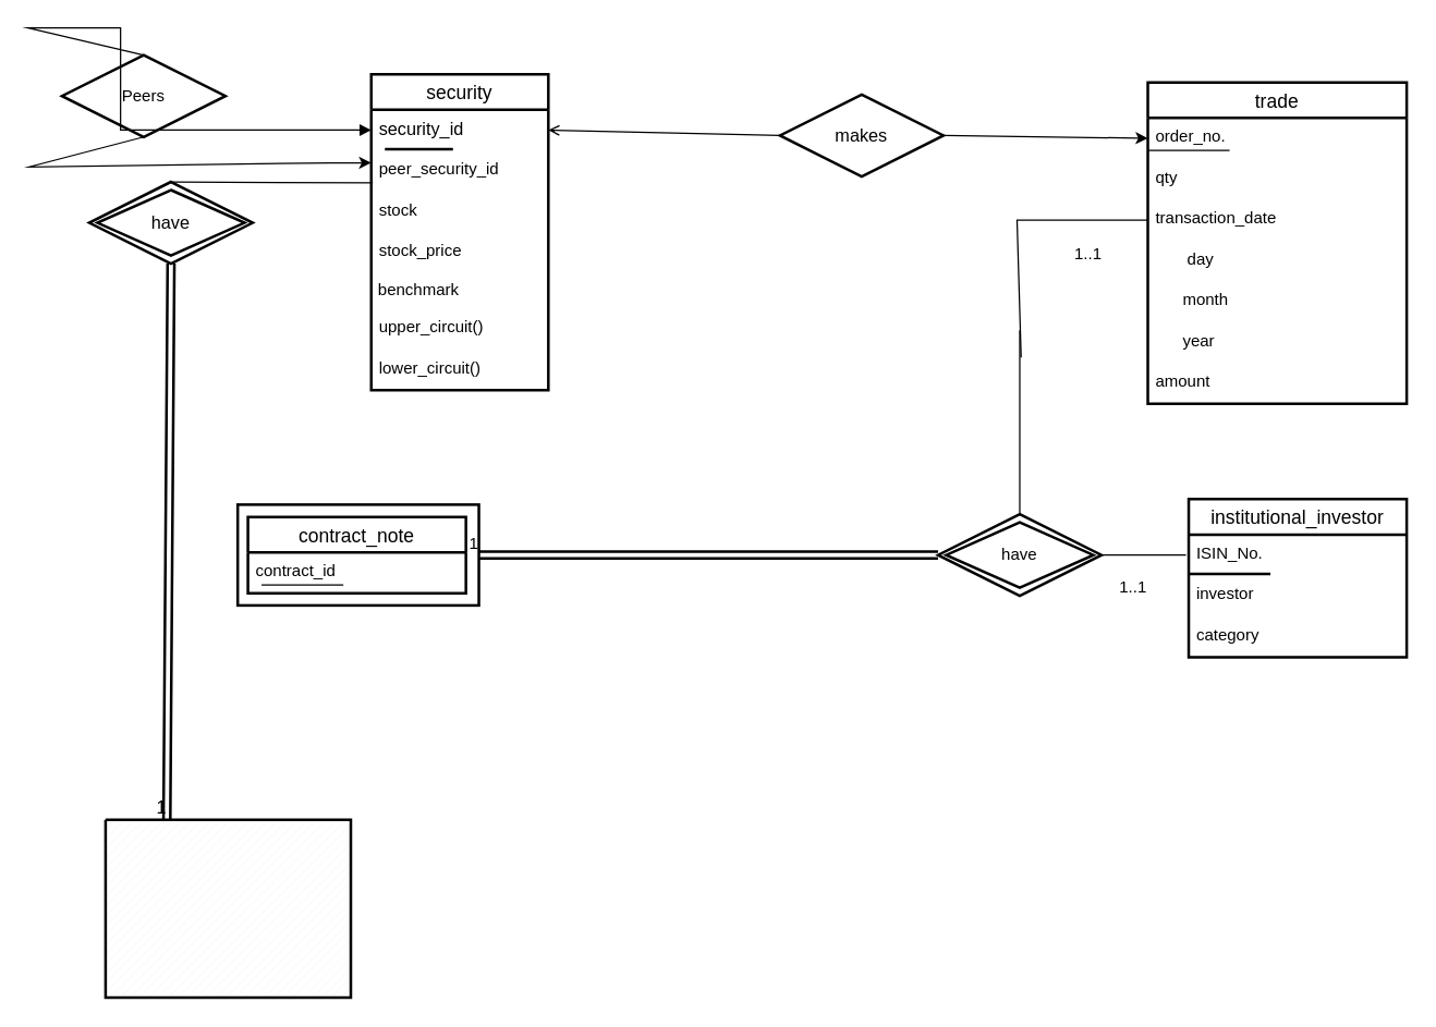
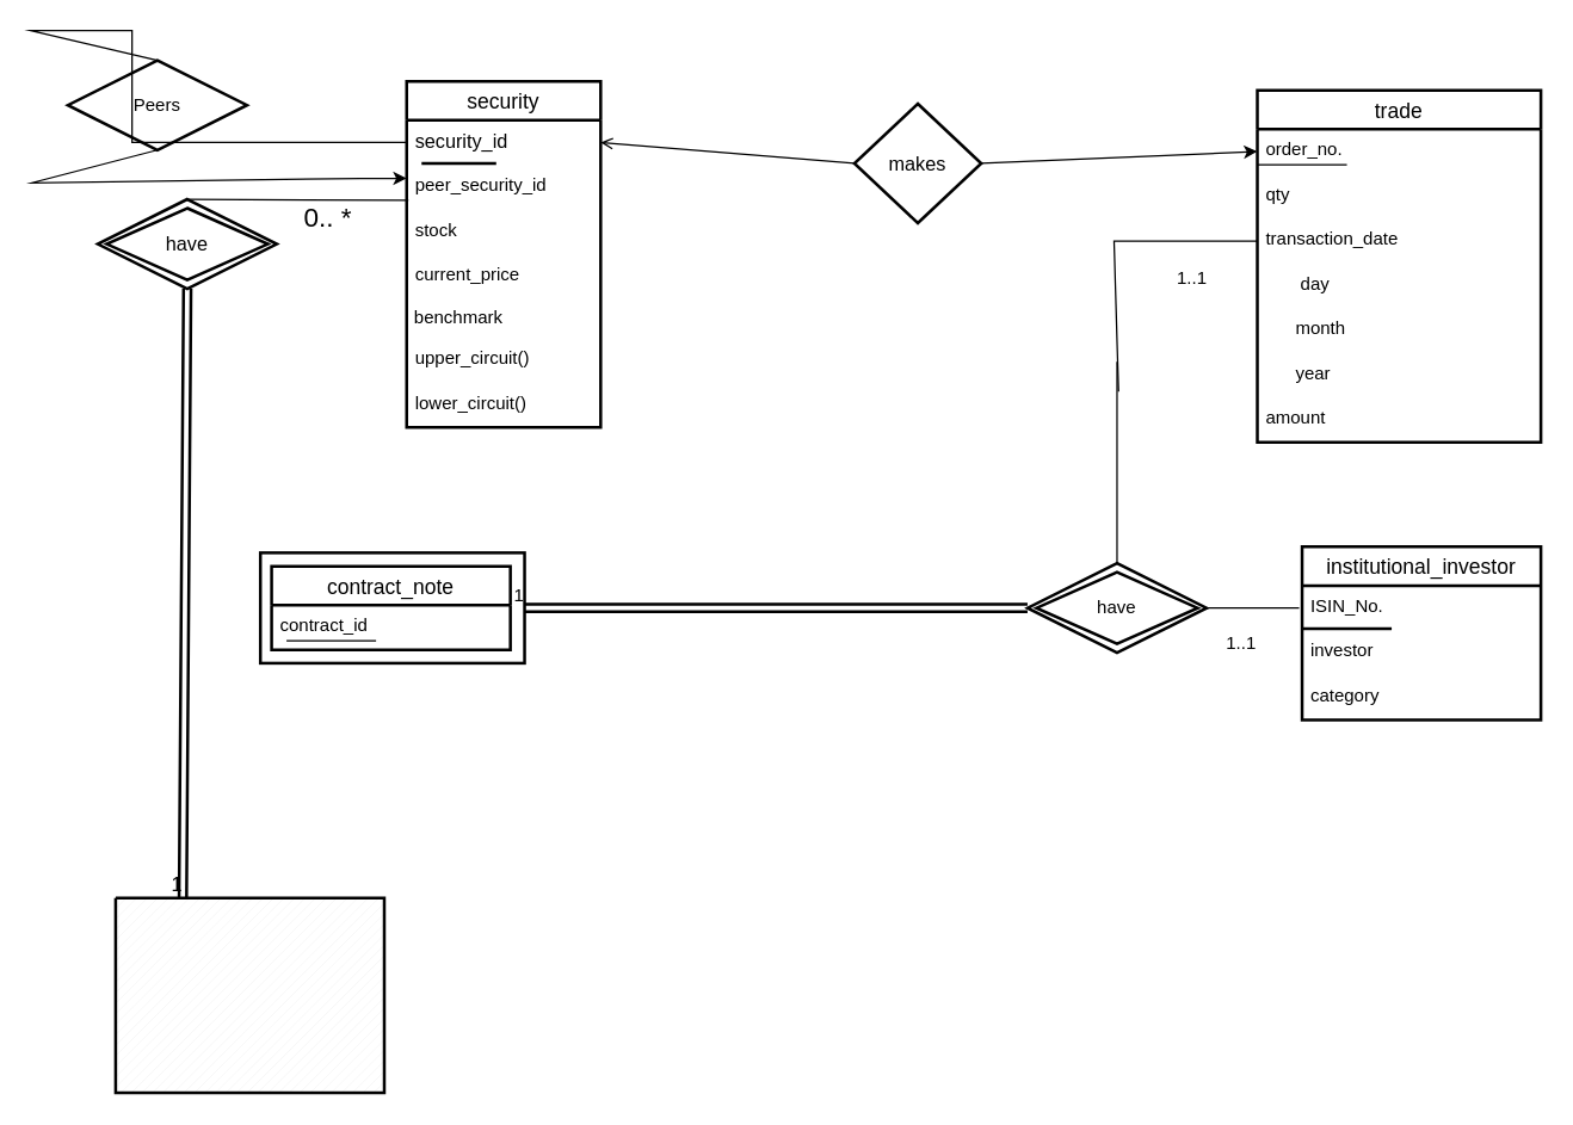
  <mxCell id="0" />
  <mxCell id="1" parent="0" />
  <mxCell id="2" value="security" style="swimlane;fontStyle=0;childLayout=stackLayout;horizontal=1;startSize=26;horizontalStack=0;resizeParent=1;resizeParentMax=0;resizeLast=0;collapsible=1;marginBottom=0;align=center;fontSize=14;strokeWidth=2;" parent="1" vertex="1"><mxGeometry x="272" y="54" width="130" height="232" as="geometry"><mxRectangle x="80" y="140" width="90" height="30" as="alternateBounds" /></mxGeometry></mxCell>
  <mxCell id="3" value="security_id" style="text;strokeColor=none;fillColor=none;spacingLeft=4;spacingRight=4;overflow=hidden;rotatable=0;points=[[0,0.5],[1,0.5]];portConstraint=eastwest;fontSize=13;labelBackgroundColor=none;" parent="2" vertex="1"><mxGeometry y="26" width="130" height="30" as="geometry" /></mxCell>
  <mxCell id="4" value="" style="endArrow=none;html=1;rounded=0;strokeWidth=2;" parent="2" edge="1"><mxGeometry width="50" height="50" relative="1" as="geometry"><mxPoint x="10" y="55" as="sourcePoint" /><mxPoint x="60" y="55" as="targetPoint" /><Array as="points"><mxPoint x="30" y="55" /><mxPoint x="40" y="55" /></Array></mxGeometry></mxCell>
  <mxCell id="5" value="peer_security_id" style="text;strokeColor=none;fillColor=none;spacingLeft=4;spacingRight=4;overflow=hidden;rotatable=0;points=[[0,0.5],[1,0.5]];portConstraint=eastwest;fontSize=12;" parent="2" vertex="1"><mxGeometry y="56" width="130" height="30" as="geometry" /></mxCell>
  <mxCell id="6" value="stock" style="text;strokeColor=none;fillColor=none;spacingLeft=4;spacingRight=4;overflow=hidden;rotatable=0;points=[[0,0.5],[1,0.5]];portConstraint=eastwest;fontSize=12;" parent="2" vertex="1"><mxGeometry y="86" width="130" height="30" as="geometry" /></mxCell>
- <mxCell id="7" value="stock_price" style="text;strokeColor=none;fillColor=none;spacingLeft=4;spacingRight=4;overflow=hidden;rotatable=0;points=[[0,0.5],[1,0.5]];portConstraint=eastwest;fontSize=12;" parent="2" vertex="1"><mxGeometry y="116" width="130" height="30" as="geometry" /></mxCell>
+ <mxCell id="7" value="current_price" style="text;strokeColor=none;fillColor=none;spacingLeft=4;spacingRight=4;overflow=hidden;rotatable=0;points=[[0,0.5],[1,0.5]];portConstraint=eastwest;fontSize=12;" parent="2" vertex="1"><mxGeometry y="116" width="130" height="30" as="geometry" /></mxCell>
  <mxCell id="8" value="&amp;nbsp;benchmark" style="text;html=1;align=left;verticalAlign=middle;resizable=0;points=[];autosize=1;strokeColor=none;fillColor=none;" vertex="1" parent="2"><mxGeometry y="146" width="130" height="26" as="geometry" /></mxCell>
  <mxCell id="9" value="upper_circuit()" style="text;strokeColor=none;fillColor=none;spacingLeft=4;spacingRight=4;overflow=hidden;rotatable=0;points=[[0,0.5],[1,0.5]];portConstraint=eastwest;fontSize=12;" parent="2" vertex="1"><mxGeometry y="172" width="130" height="30" as="geometry" /></mxCell>
  <mxCell id="10" value="lower_circuit()" style="text;strokeColor=none;fillColor=none;spacingLeft=4;spacingRight=4;overflow=hidden;rotatable=0;points=[[0,0.5],[1,0.5]];portConstraint=eastwest;fontSize=12;" parent="2" vertex="1"><mxGeometry y="202" width="130" height="30" as="geometry" /></mxCell>
  <mxCell id="11" value="trade" style="swimlane;fontStyle=0;childLayout=stackLayout;horizontal=1;startSize=26;horizontalStack=0;resizeParent=1;resizeParentMax=0;resizeLast=0;collapsible=1;marginBottom=0;align=center;fontSize=14;strokeWidth=2;" parent="1" vertex="1"><mxGeometry x="842" y="60" width="190" height="236" as="geometry" /></mxCell>
  <mxCell id="12" value="order_no." style="text;strokeColor=none;fillColor=none;spacingLeft=4;spacingRight=4;overflow=hidden;rotatable=0;points=[[0,0.5],[1,0.5]];portConstraint=eastwest;fontSize=12;" parent="11" vertex="1"><mxGeometry y="26" width="190" height="30" as="geometry" /></mxCell>
  <mxCell id="13" value="" style="endArrow=none;html=1;rounded=0;fontSize=13;" parent="11" edge="1"><mxGeometry width="50" height="50" relative="1" as="geometry"><mxPoint y="50" as="sourcePoint" /><mxPoint x="60" y="50" as="targetPoint" /><Array as="points"><mxPoint x="30" y="50" /></Array></mxGeometry></mxCell>
  <mxCell id="14" value="qty" style="text;strokeColor=none;fillColor=none;spacingLeft=4;spacingRight=4;overflow=hidden;rotatable=0;points=[[0,0.5],[1,0.5]];portConstraint=eastwest;fontSize=12;" parent="11" vertex="1"><mxGeometry y="56" width="190" height="30" as="geometry" /></mxCell>
  <mxCell id="15" value="transaction_date" style="text;strokeColor=none;fillColor=none;spacingLeft=4;spacingRight=4;overflow=hidden;rotatable=0;points=[[0,0.5],[1,0.5]];portConstraint=eastwest;fontSize=12;" parent="11" vertex="1"><mxGeometry y="86" width="190" height="30" as="geometry" /></mxCell>
  <mxCell id="16" value="       day" style="text;strokeColor=none;fillColor=none;spacingLeft=4;spacingRight=4;overflow=hidden;rotatable=0;points=[[0,0.5],[1,0.5]];portConstraint=eastwest;fontSize=12;" parent="11" vertex="1"><mxGeometry y="116" width="190" height="30" as="geometry" /></mxCell>
  <mxCell id="17" value="      month" style="text;strokeColor=none;fillColor=none;spacingLeft=4;spacingRight=4;overflow=hidden;rotatable=0;points=[[0,0.5],[1,0.5]];portConstraint=eastwest;fontSize=12;" parent="11" vertex="1"><mxGeometry y="146" width="190" height="30" as="geometry" /></mxCell>
  <mxCell id="18" value="      year" style="text;strokeColor=none;fillColor=none;spacingLeft=4;spacingRight=4;overflow=hidden;rotatable=0;points=[[0,0.5],[1,0.5]];portConstraint=eastwest;fontSize=12;" parent="11" vertex="1"><mxGeometry y="176" width="190" height="30" as="geometry" /></mxCell>
  <mxCell id="19" value="amount" style="text;strokeColor=none;fillColor=none;spacingLeft=4;spacingRight=4;overflow=hidden;rotatable=0;points=[[0,0.5],[1,0.5]];portConstraint=eastwest;fontSize=12;" parent="11" vertex="1"><mxGeometry y="206" width="190" height="30" as="geometry" /></mxCell>
  <mxCell id="20" value="contract_note" style="swimlane;fontStyle=0;childLayout=stackLayout;horizontal=1;startSize=26;horizontalStack=0;resizeParent=1;resizeParentMax=0;resizeLast=0;collapsible=1;marginBottom=0;align=center;fontSize=14;strokeWidth=2;" parent="1" vertex="1"><mxGeometry x="181.5" y="379" width="160" height="56" as="geometry" /></mxCell>
  <mxCell id="21" value="contract_id" style="text;strokeColor=none;fillColor=none;spacingLeft=4;spacingRight=4;overflow=hidden;rotatable=0;points=[[0,0.5],[1,0.5]];portConstraint=eastwest;fontSize=12;" parent="20" vertex="1"><mxGeometry y="26" width="160" height="30" as="geometry" /></mxCell>
  <mxCell id="22" value="" style="endArrow=none;html=1;rounded=0;fontSize=13;" parent="20" edge="1"><mxGeometry width="50" height="50" relative="1" as="geometry"><mxPoint x="10" y="50" as="sourcePoint" /><mxPoint x="70" y="50" as="targetPoint" /></mxGeometry></mxCell>
  <mxCell id="23" value="institutional_investor" style="swimlane;fontStyle=0;childLayout=stackLayout;horizontal=1;startSize=26;horizontalStack=0;resizeParent=1;resizeParentMax=0;resizeLast=0;collapsible=1;marginBottom=0;align=center;fontSize=14;strokeWidth=2;" parent="1" vertex="1"><mxGeometry x="872" y="366" width="160" height="116" as="geometry" /></mxCell>
  <mxCell id="24" value="ISIN_No." style="text;strokeColor=none;fillColor=none;spacingLeft=4;spacingRight=4;overflow=hidden;rotatable=0;points=[[0,0.5],[1,0.5]];portConstraint=eastwest;fontSize=12;" parent="23" vertex="1"><mxGeometry y="26" width="160" height="30" as="geometry" /></mxCell>
  <mxCell id="25" value="" style="endArrow=none;html=1;rounded=0;fontSize=13;strokeWidth=2;" parent="23" edge="1"><mxGeometry width="50" height="50" relative="1" as="geometry"><mxPoint y="54.89" as="sourcePoint" /><mxPoint x="60" y="54.89" as="targetPoint" /></mxGeometry></mxCell>
  <mxCell id="26" value="investor" style="text;strokeColor=none;fillColor=none;spacingLeft=4;spacingRight=4;overflow=hidden;rotatable=0;points=[[0,0.5],[1,0.5]];portConstraint=eastwest;fontSize=12;" parent="23" vertex="1"><mxGeometry y="56" width="160" height="30" as="geometry" /></mxCell>
  <mxCell id="27" value="category" style="text;strokeColor=none;fillColor=none;spacingLeft=4;spacingRight=4;overflow=hidden;rotatable=0;points=[[0,0.5],[1,0.5]];portConstraint=eastwest;fontSize=12;" parent="23" vertex="1"><mxGeometry y="86" width="160" height="30" as="geometry" /></mxCell>
  <mxCell id="28" value="types" style="swimlane;fontStyle=0;childLayout=stackLayout;horizontal=1;startSize=26;horizontalStack=0;resizeParent=1;resizeParentMax=0;resizeLast=0;collapsible=1;marginBottom=0;align=center;fontSize=14;shadow=0;sketch=0;strokeColor=#000000;strokeWidth=2;fillColor=#FFFFFF;gradientColor=none;" parent="1" vertex="1"><mxGeometry x="87" y="610.5" width="160" height="112" as="geometry" /></mxCell>
  <mxCell id="29" value="&amp;nbsp; venture_id" style="text;html=1;align=left;verticalAlign=middle;resizable=0;points=[];autosize=1;strokeColor=none;fillColor=none;" vertex="1" parent="28"><mxGeometry y="26" width="160" height="26" as="geometry" /></mxCell>
  <mxCell id="30" value="&amp;nbsp; financial_venture" style="text;html=1;strokeColor=none;fillColor=none;align=left;verticalAlign=middle;whiteSpace=wrap;rounded=0;" parent="28" vertex="1"><mxGeometry y="52" width="160" height="30" as="geometry" /></mxCell>
  <mxCell id="31" value="{types}" style="text;strokeColor=none;fillColor=none;spacingLeft=4;spacingRight=4;overflow=hidden;rotatable=0;points=[[0,0.5],[1,0.5]];portConstraint=eastwest;fontSize=12;" parent="28" vertex="1"><mxGeometry y="82" width="160" height="30" as="geometry" /></mxCell>
  <mxCell id="32" value="" style="verticalLabelPosition=bottom;verticalAlign=top;html=1;shape=mxgraph.basic.patternFillRect;fillStyle=diag;step=5;fillStrokeWidth=0.2;fillStrokeColor=#dddddd;shadow=0;sketch=0;fontSize=13;strokeColor=#000000;strokeWidth=2;fillColor=#FFFFFF;gradientColor=none;" parent="1" vertex="1"><mxGeometry x="77" y="601.5" width="180" height="130.5" as="geometry" /></mxCell>
- <mxCell id="33" value="makes" style="shape=rhombus;perimeter=rhombusPerimeter;whiteSpace=wrap;html=1;align=center;shadow=0;sketch=0;fontSize=13;strokeColor=#000000;strokeWidth=2;fillColor=#FFFFFF;gradientColor=none;" parent="1" vertex="1"><mxGeometry x="572" y="69" width="120" height="60" as="geometry" /></mxCell>
+ <mxCell id="33" value="makes" style="shape=rhombus;perimeter=rhombusPerimeter;whiteSpace=wrap;html=1;align=center;shadow=0;sketch=0;fontSize=13;strokeColor=#000000;strokeWidth=2;fillColor=#FFFFFF;gradientColor=none;" parent="1" vertex="1"><mxGeometry x="572" y="69" width="85" height="80" as="geometry" /></mxCell>
  <mxCell id="34" value="have" style="shape=rhombus;double=1;perimeter=rhombusPerimeter;whiteSpace=wrap;html=1;align=center;shadow=0;sketch=0;fontSize=13;strokeColor=#000000;strokeWidth=2;fillColor=#FFFFFF;gradientColor=none;" parent="1" vertex="1"><mxGeometry x="65" y="133" width="120" height="60" as="geometry" /></mxCell>
  <mxCell id="35" value="" style="shape=link;html=1;rounded=0;fontSize=13;strokeWidth=2;exitX=0.5;exitY=1;exitDx=0;exitDy=0;entryX=0.25;entryY=0;entryDx=0;entryDy=0;entryPerimeter=0;" parent="1" source="34" target="32" edge="1"><mxGeometry relative="1" as="geometry"><mxPoint x="112" y="219" as="sourcePoint" /><mxPoint x="272" y="219" as="targetPoint" /></mxGeometry></mxCell>
  <mxCell id="36" value="1" style="resizable=0;html=1;align=right;verticalAlign=bottom;shadow=0;sketch=0;fontSize=13;strokeColor=#000000;strokeWidth=2;fillColor=#FFFFFF;gradientColor=none;" parent="35" connectable="0" vertex="1"><mxGeometry x="1" relative="1" as="geometry" /></mxCell>
  <mxCell id="37" value="" style="shape=link;html=1;rounded=0;exitX=0;exitY=0.5;exitDx=0;exitDy=0;strokeWidth=2;entryX=1;entryY=0.5;entryDx=0;entryDy=0;" parent="1" source="39" target="52" edge="1"><mxGeometry relative="1" as="geometry"><mxPoint x="382" y="518" as="sourcePoint" /><mxPoint x="353" y="411" as="targetPoint" /><Array as="points" /></mxGeometry></mxCell>
  <mxCell id="38" value="1" style="resizable=0;html=1;align=right;verticalAlign=bottom;" parent="37" connectable="0" vertex="1"><mxGeometry x="1" relative="1" as="geometry" /></mxCell>
  <mxCell id="39" value="have" style="shape=rhombus;double=1;perimeter=rhombusPerimeter;whiteSpace=wrap;html=1;align=center;strokeWidth=2;" parent="1" vertex="1"><mxGeometry x="688" y="377" width="120" height="60" as="geometry" /></mxCell>
  <mxCell id="40" value="Peers" style="shape=rhombus;perimeter=rhombusPerimeter;whiteSpace=wrap;html=1;align=center;strokeWidth=2;" parent="1" vertex="1"><mxGeometry x="45" y="40" width="120" height="60" as="geometry" /></mxCell>
  <mxCell id="41" value="" style="endArrow=none;html=1;rounded=0;exitX=0.5;exitY=0;exitDx=0;exitDy=0;entryX=0.009;entryY=0.793;entryDx=0;entryDy=0;entryPerimeter=0;" parent="1" source="34" target="5" edge="1"><mxGeometry width="50" height="50" relative="1" as="geometry"><mxPoint x="190" y="177" as="sourcePoint" /><mxPoint x="240" y="127" as="targetPoint" /></mxGeometry></mxCell>
+ <mxCell id="42" value="&lt;font style=&quot;font-size: 18px;&quot;&gt;0.. *&lt;/font&gt;" style="text;html=1;align=center;verticalAlign=middle;resizable=0;points=[];autosize=1;strokeColor=none;fillColor=none;" parent="1" vertex="1"><mxGeometry x="194" y="129" width="50" height="34" as="geometry" /></mxCell>
  <mxCell id="43" value="" style="endArrow=open;html=1;rounded=0;fontSize=18;entryX=1;entryY=0.5;entryDx=0;entryDy=0;exitX=0;exitY=0.5;exitDx=0;exitDy=0;" parent="1" source="33" target="3" edge="1"><mxGeometry width="50" height="50" relative="1" as="geometry"><mxPoint x="455" y="132" as="sourcePoint" /><mxPoint x="505" y="82" as="targetPoint" /></mxGeometry></mxCell>
  <mxCell id="44" value="" style="endArrow=classic;html=1;rounded=0;fontSize=18;entryX=0;entryY=0.5;entryDx=0;entryDy=0;exitX=1;exitY=0.5;exitDx=0;exitDy=0;" parent="1" source="33" target="12" edge="1"><mxGeometry width="50" height="50" relative="1" as="geometry"><mxPoint x="688" y="174" as="sourcePoint" /><mxPoint x="738" y="124" as="targetPoint" /></mxGeometry></mxCell>
  <mxCell id="45" value="" style="endArrow=none;html=1;rounded=0;entryX=0;entryY=0.5;entryDx=0;entryDy=0;startArrow=none;" parent="1" target="15" edge="1"><mxGeometry width="50" height="50" relative="1" as="geometry"><mxPoint x="749" y="262" as="sourcePoint" /><mxPoint x="623" y="321" as="targetPoint" /><Array as="points"><mxPoint x="746" y="161" /></Array></mxGeometry></mxCell>
  <mxCell id="46" value="" style="endArrow=none;html=1;rounded=0;exitX=0.5;exitY=0;exitDx=0;exitDy=0;" parent="1" source="39" edge="1"><mxGeometry width="50" height="50" relative="1" as="geometry"><mxPoint x="748" y="377" as="sourcePoint" /><mxPoint x="748" y="242" as="targetPoint" /></mxGeometry></mxCell>
  <mxCell id="47" value="1..1" style="text;html=1;align=center;verticalAlign=middle;resizable=0;points=[];autosize=1;strokeColor=none;fillColor=none;" parent="1" vertex="1"><mxGeometry x="779" y="173" width="38" height="26" as="geometry" /></mxCell>
  <mxCell id="48" value="" style="endArrow=none;html=1;rounded=0;exitX=1;exitY=0.5;exitDx=0;exitDy=0;" parent="1" source="39" edge="1"><mxGeometry width="50" height="50" relative="1" as="geometry"><mxPoint x="780" y="493" as="sourcePoint" /><mxPoint x="870" y="407" as="targetPoint" /></mxGeometry></mxCell>
  <mxCell id="49" value="1..1" style="text;html=1;align=center;verticalAlign=middle;resizable=0;points=[];autosize=1;strokeColor=none;fillColor=none;" parent="1" vertex="1"><mxGeometry x="812" y="418" width="38" height="26" as="geometry" /></mxCell>
  <mxCell id="50" value="" style="endArrow=classic;html=1;rounded=0;exitX=0.5;exitY=1;exitDx=0;exitDy=0;" parent="1" source="40" edge="1"><mxGeometry width="50" height="50" relative="1" as="geometry"><mxPoint x="89" y="32" as="sourcePoint" /><mxPoint x="272" y="119" as="targetPoint" /><Array as="points"><mxPoint x="21" y="122" /><mxPoint x="241" y="119" /></Array></mxGeometry></mxCell>
- <mxCell id="51" value="" style="endArrow=block;html=1;rounded=0;exitX=0.5;exitY=0;exitDx=0;exitDy=0;entryX=0;entryY=0.5;entryDx=0;entryDy=0;" parent="1" source="40" target="3" edge="1"><mxGeometry width="50" height="50" relative="1" as="geometry"><mxPoint x="100" y="11" as="sourcePoint" /><mxPoint x="267" y="82" as="targetPoint" /><Array as="points"><mxPoint x="20" y="20" /><mxPoint x="88" y="20" /><mxPoint x="88" y="95" /><mxPoint x="115" y="95" /><mxPoint x="170" y="95" /><mxPoint x="231" y="95" /></Array></mxGeometry></mxCell>
+ <mxCell id="51" value="" style="endArrow=none;html=1;rounded=0;exitX=0.5;exitY=0;exitDx=0;exitDy=0;entryX=0;entryY=0.5;entryDx=0;entryDy=0;" parent="1" source="40" target="3" edge="1"><mxGeometry width="50" height="50" relative="1" as="geometry"><mxPoint x="100" y="11" as="sourcePoint" /><mxPoint x="267" y="82" as="targetPoint" /><Array as="points"><mxPoint x="20" y="20" /><mxPoint x="88" y="20" /><mxPoint x="88" y="95" /><mxPoint x="115" y="95" /><mxPoint x="170" y="95" /><mxPoint x="231" y="95" /></Array></mxGeometry></mxCell>
  <mxCell id="52" value="" style="rounded=0;whiteSpace=wrap;html=1;strokeWidth=2;strokeColor=#000000;shadow=0;fillColor=none;" parent="1" vertex="1"><mxGeometry x="174" y="370" width="177" height="74" as="geometry" /></mxCell>
